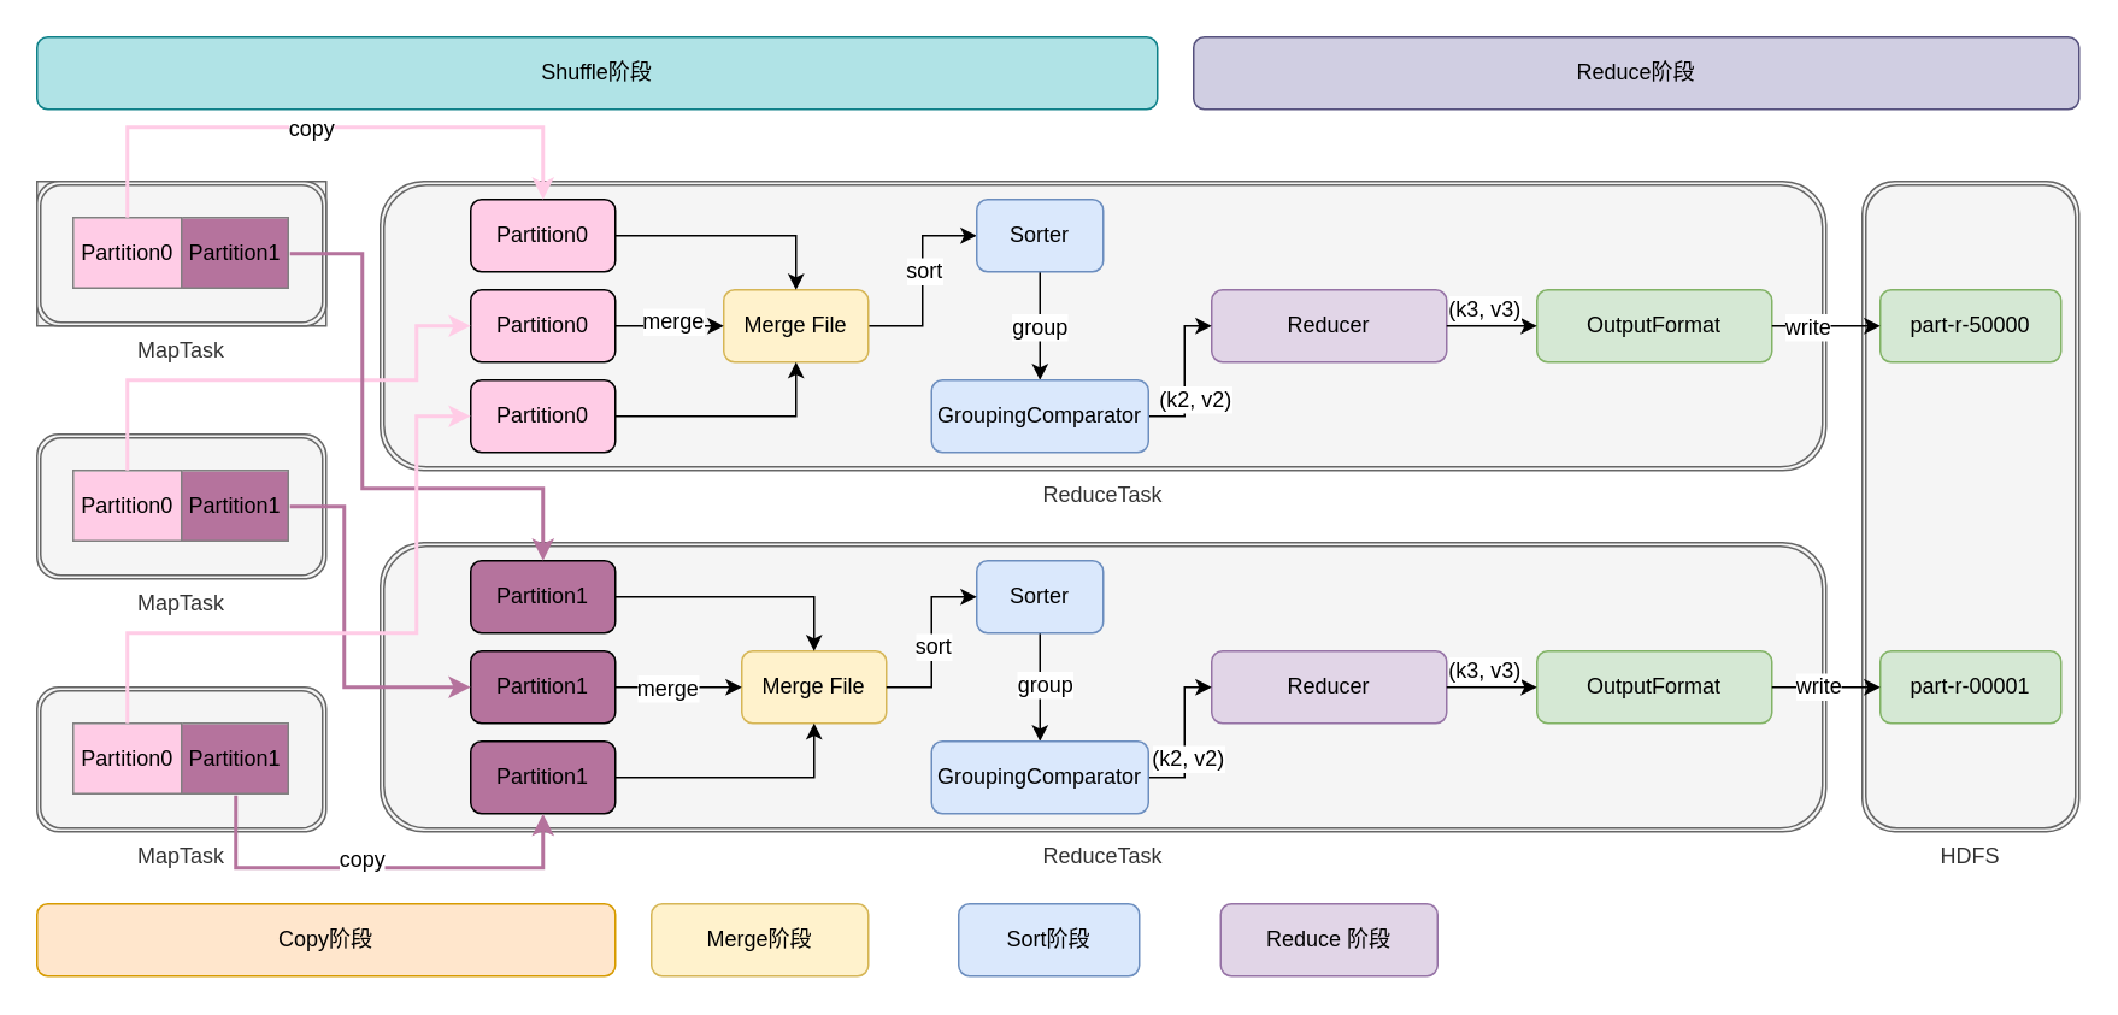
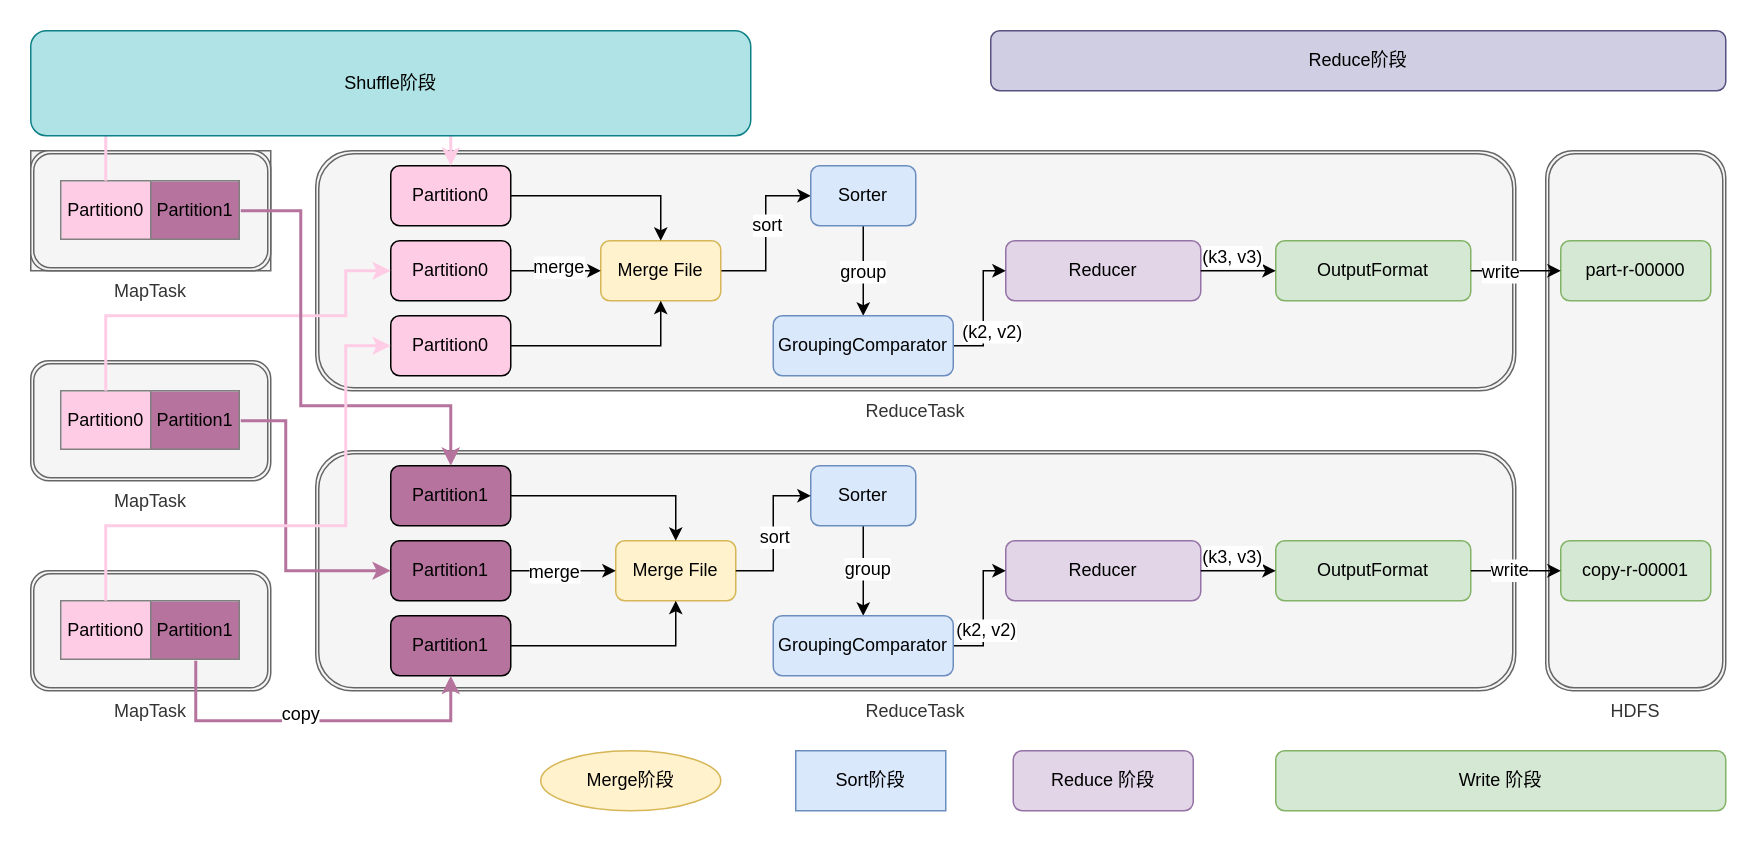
  <mxCell id="0" />
  <mxCell id="1" parent="0" />
  <mxCell id="2" value="" style="group;fillColor=#f5f5f5;strokeColor=#666666;fontColor=#333333;" parent="1" vertex="1" connectable="0"><mxGeometry x="20" y="100" width="160" height="80" as="geometry" /></mxCell>
  <mxCell id="3" value="MapTask" style="shape=ext;double=1;rounded=1;whiteSpace=wrap;html=1;labelPosition=center;verticalLabelPosition=bottom;align=center;verticalAlign=top;fillColor=#f5f5f5;strokeColor=#666666;fontColor=#333333;" parent="2" vertex="1"><mxGeometry width="160" height="80" as="geometry" /></mxCell>
  <mxCell id="4" value="&lt;table border=&quot;1&quot; width=&quot;100%&quot; style=&quot;width: 100% ; height: 100% ; border-collapse: collapse&quot;&gt;&lt;tbody&gt;&lt;tr&gt;&lt;td align=&quot;center&quot; style=&quot;background-color: rgb(255 , 204 , 230)&quot;&gt;Partition0&lt;/td&gt;&lt;td align=&quot;center&quot; style=&quot;background-color: rgb(181 , 115 , 157)&quot;&gt;Partition1&lt;/td&gt;&lt;/tr&gt;&lt;/tbody&gt;&lt;/table&gt;" style="text;html=1;strokeColor=none;fillColor=none;overflow=fill;" parent="2" vertex="1"><mxGeometry x="20" y="20" width="120" height="40" as="geometry" /></mxCell>
  <mxCell id="5" value="MapTask" style="shape=ext;double=1;rounded=1;whiteSpace=wrap;html=1;labelPosition=center;verticalLabelPosition=bottom;align=center;verticalAlign=top;fillColor=#f5f5f5;strokeColor=#666666;fontColor=#333333;" parent="1" vertex="1"><mxGeometry x="20" y="240" width="160" height="80" as="geometry" /></mxCell>
  <mxCell id="6" value="&lt;table border=&quot;1&quot; width=&quot;100%&quot; style=&quot;width: 100% ; height: 100% ; border-collapse: collapse&quot;&gt;&lt;tbody&gt;&lt;tr&gt;&lt;td align=&quot;center&quot; style=&quot;background-color: rgb(255 , 204 , 230)&quot;&gt;Partition0&lt;/td&gt;&lt;td align=&quot;center&quot; style=&quot;background-color: rgb(181 , 115 , 157)&quot;&gt;Partition1&lt;/td&gt;&lt;/tr&gt;&lt;/tbody&gt;&lt;/table&gt;" style="text;html=1;strokeColor=none;fillColor=none;overflow=fill;" parent="1" vertex="1"><mxGeometry x="40" y="260" width="120" height="40" as="geometry" /></mxCell>
  <mxCell id="7" value="MapTask" style="shape=ext;double=1;rounded=1;whiteSpace=wrap;html=1;labelPosition=center;verticalLabelPosition=bottom;align=center;verticalAlign=top;fillColor=#f5f5f5;strokeColor=#666666;fontColor=#333333;" parent="1" vertex="1"><mxGeometry x="20" y="380" width="160" height="80" as="geometry" /></mxCell>
  <mxCell id="8" value="&lt;table border=&quot;1&quot; width=&quot;100%&quot; style=&quot;width: 100% ; height: 100% ; border-collapse: collapse&quot;&gt;&lt;tbody&gt;&lt;tr&gt;&lt;td align=&quot;center&quot; style=&quot;background-color: rgb(255 , 204 , 230)&quot;&gt;Partition0&lt;/td&gt;&lt;td align=&quot;center&quot; style=&quot;background-color: rgb(181 , 115 , 157)&quot;&gt;Partition1&lt;/td&gt;&lt;/tr&gt;&lt;/tbody&gt;&lt;/table&gt;" style="text;html=1;strokeColor=none;fillColor=none;overflow=fill;" parent="1" vertex="1"><mxGeometry x="40" y="400" width="120" height="40" as="geometry" /></mxCell>
- <mxCell id="9" value="Copy阶段" style="rounded=1;whiteSpace=wrap;html=1;fillColor=#ffe6cc;strokeColor=#d79b00;" parent="1" vertex="1"><mxGeometry x="20" y="500" width="320" height="40" as="geometry" /></mxCell>
- <mxCell id="10" value="Merge阶段" style="rounded=1;whiteSpace=wrap;html=1;fillColor=#fff2cc;strokeColor=#d6b656;" parent="1" vertex="1"><mxGeometry x="360" y="500" width="120" height="40" as="geometry" /></mxCell>
- <mxCell id="11" value="Sort阶段" style="rounded=1;whiteSpace=wrap;html=1;fillColor=#dae8fc;strokeColor=#6c8ebf;" parent="1" vertex="1"><mxGeometry x="530" y="500" width="100" height="40" as="geometry" /></mxCell>
+ <mxCell id="10" value="Merge阶段" style="ellipse;whiteSpace=wrap;html=1;fillColor=#fff2cc;strokeColor=#d6b656;" parent="1" vertex="1"><mxGeometry x="360" y="500" width="120" height="40" as="geometry" /></mxCell>
+ <mxCell id="11" value="Sort阶段" style="whiteSpace=wrap;html=1;fillColor=#dae8fc;strokeColor=#6c8ebf;rounded=0;" parent="1" vertex="1"><mxGeometry x="530" y="500" width="100" height="40" as="geometry" /></mxCell>
  <mxCell id="12" value="Reduce 阶段" style="rounded=1;whiteSpace=wrap;html=1;fillColor=#e1d5e7;strokeColor=#9673a6;" parent="1" vertex="1"><mxGeometry x="675" y="500" width="120" height="40" as="geometry" /></mxCell>
  <mxCell id="13" value="HDFS" style="shape=ext;double=1;rounded=1;whiteSpace=wrap;html=1;labelPosition=center;verticalLabelPosition=bottom;align=center;verticalAlign=top;fillColor=#f5f5f5;strokeColor=#666666;fontColor=#333333;" parent="1" vertex="1"><mxGeometry x="1030" y="100" width="120" height="360" as="geometry" /></mxCell>
- <mxCell id="14" value="part-r-50000" style="rounded=1;whiteSpace=wrap;html=1;fillColor=#d5e8d4;strokeColor=#82b366;" parent="1" vertex="1"><mxGeometry x="1040" y="160" width="100" height="40" as="geometry" /></mxCell>
- <mxCell id="15" value="part-r-00001" style="rounded=1;whiteSpace=wrap;html=1;fillColor=#d5e8d4;strokeColor=#82b366;" parent="1" vertex="1"><mxGeometry x="1040" y="360" width="100" height="40" as="geometry" /></mxCell>
+ <mxCell id="14" value="part-r-00000" style="rounded=1;whiteSpace=wrap;html=1;fillColor=#d5e8d4;strokeColor=#82b366;" parent="1" vertex="1"><mxGeometry x="1040" y="160" width="100" height="40" as="geometry" /></mxCell>
+ <mxCell id="15" value="copy-r-00001" style="rounded=1;whiteSpace=wrap;html=1;fillColor=#d5e8d4;strokeColor=#82b366;" parent="1" vertex="1"><mxGeometry x="1040" y="360" width="100" height="40" as="geometry" /></mxCell>
+ <mxCell id="16" value="Write 阶段" style="rounded=1;whiteSpace=wrap;html=1;fillColor=#d5e8d4;strokeColor=#82b366;" parent="1" vertex="1"><mxGeometry x="850" y="500" width="300" height="40" as="geometry" /></mxCell>
  <mxCell id="17" value="ReduceTask" style="shape=ext;double=1;rounded=1;whiteSpace=wrap;html=1;fillColor=#f5f5f5;strokeColor=#666666;fontColor=#333333;labelPosition=center;verticalLabelPosition=bottom;align=center;verticalAlign=top;" parent="1" vertex="1"><mxGeometry x="210" y="100" width="800" height="160" as="geometry" /></mxCell>
  <mxCell id="18" value="Partition0" style="rounded=1;whiteSpace=wrap;html=1;fillColor=#FFCCE6;" parent="1" vertex="1"><mxGeometry x="260" y="110" width="80" height="40" as="geometry" /></mxCell>
  <mxCell id="19" value="Partition0" style="rounded=1;whiteSpace=wrap;html=1;fillColor=#FFCCE6;" parent="1" vertex="1"><mxGeometry x="260" y="160" width="80" height="40" as="geometry" /></mxCell>
  <mxCell id="20" value="Partition0" style="rounded=1;whiteSpace=wrap;html=1;fillColor=#FFCCE6;" parent="1" vertex="1"><mxGeometry x="260" y="210" width="80" height="40" as="geometry" /></mxCell>
  <mxCell id="21" style="edgeStyle=orthogonalEdgeStyle;rounded=0;orthogonalLoop=1;jettySize=auto;html=1;entryX=0;entryY=0.5;entryDx=0;entryDy=0;" parent="1" source="23" target="34" edge="1"><mxGeometry relative="1" as="geometry" /></mxCell>
  <mxCell id="22" value="sort" style="text;html=1;align=center;verticalAlign=middle;resizable=0;points=[];;labelBackgroundColor=#ffffff;" parent="21" vertex="1" connectable="0"><mxGeometry x="0.1" relative="1" as="geometry"><mxPoint as="offset" /></mxGeometry></mxCell>
  <mxCell id="23" value="Merge File" style="rounded=1;whiteSpace=wrap;html=1;fillColor=#fff2cc;strokeColor=#d6b656;" parent="1" vertex="1"><mxGeometry x="400" y="160" width="80" height="40" as="geometry" /></mxCell>
  <mxCell id="24" style="edgeStyle=orthogonalEdgeStyle;rounded=0;orthogonalLoop=1;jettySize=auto;html=1;" parent="1" source="18" target="23" edge="1"><mxGeometry relative="1" as="geometry" /></mxCell>
  <mxCell id="25" style="edgeStyle=none;rounded=0;orthogonalLoop=1;jettySize=auto;html=1;" parent="1" source="19" target="23" edge="1"><mxGeometry relative="1" as="geometry" /></mxCell>
  <mxCell id="26" value="merge" style="text;html=1;align=center;verticalAlign=middle;resizable=0;points=[];;labelBackgroundColor=#ffffff;" parent="25" vertex="1" connectable="0"><mxGeometry x="0.033" y="3" relative="1" as="geometry"><mxPoint as="offset" /></mxGeometry></mxCell>
  <mxCell id="27" style="edgeStyle=orthogonalEdgeStyle;rounded=0;orthogonalLoop=1;jettySize=auto;html=1;entryX=0.5;entryY=1;entryDx=0;entryDy=0;" parent="1" source="20" target="23" edge="1"><mxGeometry relative="1" as="geometry" /></mxCell>
  <mxCell id="28" value="Reducer" style="rounded=1;whiteSpace=wrap;html=1;fillColor=#e1d5e7;strokeColor=#9673a6;" parent="1" vertex="1"><mxGeometry x="670" y="160" width="130" height="40" as="geometry" /></mxCell>
  <mxCell id="29" value="OutputFormat" style="rounded=1;whiteSpace=wrap;html=1;fillColor=#d5e8d4;strokeColor=#82b366;" parent="1" vertex="1"><mxGeometry x="850" y="160" width="130" height="40" as="geometry" /></mxCell>
  <mxCell id="30" style="edgeStyle=orthogonalEdgeStyle;rounded=0;orthogonalLoop=1;jettySize=auto;html=1;" parent="1" source="28" target="29" edge="1"><mxGeometry relative="1" as="geometry" /></mxCell>
  <mxCell id="31" value="(k3, v3)" style="text;html=1;align=center;verticalAlign=middle;resizable=0;points=[];;labelBackgroundColor=#ffffff;" parent="30" vertex="1" connectable="0"><mxGeometry x="-0.4" y="1" relative="1" as="geometry"><mxPoint x="5" y="-9" as="offset" /></mxGeometry></mxCell>
  <mxCell id="32" style="edgeStyle=orthogonalEdgeStyle;rounded=0;orthogonalLoop=1;jettySize=auto;html=1;entryX=0.5;entryY=0;entryDx=0;entryDy=0;" edge="1" parent="1" source="34" target="71"><mxGeometry relative="1" as="geometry" /></mxCell>
  <mxCell id="33" value="group" style="text;html=1;align=center;verticalAlign=middle;resizable=0;points=[];;labelBackgroundColor=#ffffff;" vertex="1" connectable="0" parent="32"><mxGeometry y="-1" relative="1" as="geometry"><mxPoint as="offset" /></mxGeometry></mxCell>
  <mxCell id="34" value="Sorter" style="rounded=1;whiteSpace=wrap;html=1;fillColor=#dae8fc;strokeColor=#6c8ebf;" parent="1" vertex="1"><mxGeometry x="540" y="110" width="70" height="40" as="geometry" /></mxCell>
  <mxCell id="35" style="edgeStyle=orthogonalEdgeStyle;rounded=0;orthogonalLoop=1;jettySize=auto;html=1;entryX=0.5;entryY=0;entryDx=0;entryDy=0;strokeColor=#FFCCE6;strokeWidth=2;" parent="1" source="4" target="18" edge="1"><mxGeometry relative="1" as="geometry"><Array as="points"><mxPoint x="70" y="70" /><mxPoint x="300" y="70" /></Array></mxGeometry></mxCell>
  <mxCell id="36" value="copy" style="text;html=1;align=center;verticalAlign=middle;resizable=0;points=[];;labelBackgroundColor=#ffffff;" parent="35" vertex="1" connectable="0"><mxGeometry x="-0.056" relative="1" as="geometry"><mxPoint as="offset" /></mxGeometry></mxCell>
  <mxCell id="37" style="edgeStyle=orthogonalEdgeStyle;rounded=0;orthogonalLoop=1;jettySize=auto;html=1;entryX=0;entryY=0.5;entryDx=0;entryDy=0;strokeColor=#FFCCE6;strokeWidth=2;" parent="1" source="6" target="19" edge="1"><mxGeometry relative="1" as="geometry"><Array as="points"><mxPoint x="70" y="210" /><mxPoint x="230" y="210" /><mxPoint x="230" y="180" /></Array></mxGeometry></mxCell>
  <mxCell id="38" value="ReduceTask" style="shape=ext;double=1;rounded=1;whiteSpace=wrap;html=1;fillColor=#f5f5f5;strokeColor=#666666;fontColor=#333333;labelPosition=center;verticalLabelPosition=bottom;align=center;verticalAlign=top;" parent="1" vertex="1"><mxGeometry x="210" y="300" width="800" height="160" as="geometry" /></mxCell>
  <mxCell id="39" value="Partition1" style="rounded=1;whiteSpace=wrap;html=1;fillColor=#B5739D;" parent="1" vertex="1"><mxGeometry x="260" y="310" width="80" height="40" as="geometry" /></mxCell>
  <mxCell id="40" value="Partition1" style="rounded=1;whiteSpace=wrap;html=1;fillColor=#B5739D;" parent="1" vertex="1"><mxGeometry x="260" y="360" width="80" height="40" as="geometry" /></mxCell>
  <mxCell id="41" value="Partition1" style="rounded=1;whiteSpace=wrap;html=1;fillColor=#B5739D;" parent="1" vertex="1"><mxGeometry x="260" y="410" width="80" height="40" as="geometry" /></mxCell>
  <mxCell id="42" value="Merge File" style="rounded=1;whiteSpace=wrap;html=1;fillColor=#fff2cc;strokeColor=#d6b656;" parent="1" vertex="1"><mxGeometry x="410" y="360" width="80" height="40" as="geometry" /></mxCell>
  <mxCell id="43" style="edgeStyle=orthogonalEdgeStyle;rounded=0;orthogonalLoop=1;jettySize=auto;html=1;" parent="1" source="39" target="42" edge="1"><mxGeometry relative="1" as="geometry" /></mxCell>
  <mxCell id="44" style="edgeStyle=none;rounded=0;orthogonalLoop=1;jettySize=auto;html=1;" parent="1" source="40" target="42" edge="1"><mxGeometry relative="1" as="geometry" /></mxCell>
  <mxCell id="45" value="merge" style="text;html=1;align=center;verticalAlign=middle;resizable=0;points=[];;labelBackgroundColor=#ffffff;" parent="44" vertex="1" connectable="0"><mxGeometry x="-0.2" relative="1" as="geometry"><mxPoint as="offset" /></mxGeometry></mxCell>
  <mxCell id="46" style="edgeStyle=orthogonalEdgeStyle;rounded=0;orthogonalLoop=1;jettySize=auto;html=1;entryX=0.5;entryY=1;entryDx=0;entryDy=0;" parent="1" source="41" target="42" edge="1"><mxGeometry relative="1" as="geometry" /></mxCell>
  <mxCell id="47" style="edgeStyle=orthogonalEdgeStyle;rounded=0;orthogonalLoop=1;jettySize=auto;html=1;entryX=0.5;entryY=0;entryDx=0;entryDy=0;" edge="1" parent="1" source="49" target="72"><mxGeometry relative="1" as="geometry" /></mxCell>
  <mxCell id="48" value="group" style="text;html=1;align=center;verticalAlign=middle;resizable=0;points=[];;labelBackgroundColor=#ffffff;" vertex="1" connectable="0" parent="47"><mxGeometry x="-0.067" y="2" relative="1" as="geometry"><mxPoint as="offset" /></mxGeometry></mxCell>
  <mxCell id="49" value="Sorter" style="rounded=1;whiteSpace=wrap;html=1;fillColor=#dae8fc;strokeColor=#6c8ebf;" parent="1" vertex="1"><mxGeometry x="540" y="310" width="70" height="40" as="geometry" /></mxCell>
  <mxCell id="50" style="edgeStyle=orthogonalEdgeStyle;rounded=0;orthogonalLoop=1;jettySize=auto;html=1;entryX=0;entryY=0.5;entryDx=0;entryDy=0;" parent="1" source="42" target="49" edge="1"><mxGeometry relative="1" as="geometry" /></mxCell>
  <mxCell id="51" value="sort" style="text;html=1;align=center;verticalAlign=middle;resizable=0;points=[];;labelBackgroundColor=#ffffff;" parent="50" vertex="1" connectable="0"><mxGeometry x="-0.04" relative="1" as="geometry"><mxPoint as="offset" /></mxGeometry></mxCell>
  <mxCell id="52" value="Reducer" style="rounded=1;whiteSpace=wrap;html=1;fillColor=#e1d5e7;strokeColor=#9673a6;" parent="1" vertex="1"><mxGeometry x="670" y="360" width="130" height="40" as="geometry" /></mxCell>
  <mxCell id="53" style="edgeStyle=orthogonalEdgeStyle;rounded=0;orthogonalLoop=1;jettySize=auto;html=1;entryX=0;entryY=0.5;entryDx=0;entryDy=0;exitX=1;exitY=0.5;exitDx=0;exitDy=0;" parent="1" source="72" target="52" edge="1"><mxGeometry relative="1" as="geometry"><Array as="points"><mxPoint x="655" y="430" /><mxPoint x="655" y="380" /></Array></mxGeometry></mxCell>
  <mxCell id="54" value="(k2, v2)" style="text;html=1;align=center;verticalAlign=middle;resizable=0;points=[];;labelBackgroundColor=#ffffff;" parent="53" vertex="1" connectable="0"><mxGeometry x="-0.267" y="-1" relative="1" as="geometry"><mxPoint as="offset" /></mxGeometry></mxCell>
  <mxCell id="55" value="OutputFormat" style="rounded=1;whiteSpace=wrap;html=1;fillColor=#d5e8d4;strokeColor=#82b366;" parent="1" vertex="1"><mxGeometry x="850" y="360" width="130" height="40" as="geometry" /></mxCell>
  <mxCell id="56" style="edgeStyle=orthogonalEdgeStyle;rounded=0;orthogonalLoop=1;jettySize=auto;html=1;" parent="1" source="52" target="55" edge="1"><mxGeometry relative="1" as="geometry" /></mxCell>
  <mxCell id="57" value="(k3, v3)" style="text;html=1;align=center;verticalAlign=middle;resizable=0;points=[];;labelBackgroundColor=#ffffff;" parent="56" vertex="1" connectable="0"><mxGeometry x="-0.32" y="-1" relative="1" as="geometry"><mxPoint x="3" y="-11" as="offset" /></mxGeometry></mxCell>
  <mxCell id="58" style="edgeStyle=orthogonalEdgeStyle;rounded=0;orthogonalLoop=1;jettySize=auto;html=1;entryX=0;entryY=0.5;entryDx=0;entryDy=0;" parent="1" source="29" target="14" edge="1"><mxGeometry relative="1" as="geometry" /></mxCell>
  <mxCell id="59" value="write" style="text;html=1;align=center;verticalAlign=middle;resizable=0;points=[];;labelBackgroundColor=#ffffff;" vertex="1" connectable="0" parent="58"><mxGeometry x="-0.367" relative="1" as="geometry"><mxPoint as="offset" /></mxGeometry></mxCell>
  <mxCell id="60" style="edgeStyle=orthogonalEdgeStyle;curved=1;rounded=0;orthogonalLoop=1;jettySize=auto;html=1;entryX=0;entryY=0.5;entryDx=0;entryDy=0;strokeColor=#000000;" parent="1" source="55" target="15" edge="1"><mxGeometry relative="1" as="geometry" /></mxCell>
  <mxCell id="61" value="write" style="text;html=1;align=center;verticalAlign=middle;resizable=0;points=[];;labelBackgroundColor=#ffffff;" vertex="1" connectable="0" parent="60"><mxGeometry x="-0.167" y="1" relative="1" as="geometry"><mxPoint as="offset" /></mxGeometry></mxCell>
  <mxCell id="62" style="edgeStyle=orthogonalEdgeStyle;rounded=0;orthogonalLoop=1;jettySize=auto;html=1;exitX=1;exitY=0.5;exitDx=0;exitDy=0;strokeColor=#B5739D;strokeWidth=2;" parent="1" source="4" target="39" edge="1"><mxGeometry relative="1" as="geometry"><Array as="points"><mxPoint x="200" y="140" /><mxPoint x="200" y="270" /><mxPoint x="300" y="270" /></Array></mxGeometry></mxCell>
  <mxCell id="63" style="edgeStyle=orthogonalEdgeStyle;rounded=0;orthogonalLoop=1;jettySize=auto;html=1;entryX=0.5;entryY=1;entryDx=0;entryDy=0;strokeColor=#B5739D;strokeWidth=2;" parent="1" source="8" target="41" edge="1"><mxGeometry relative="1" as="geometry"><Array as="points"><mxPoint x="130" y="480" /><mxPoint x="300" y="480" /></Array></mxGeometry></mxCell>
  <mxCell id="64" value="copy" style="text;html=1;align=center;verticalAlign=middle;resizable=0;points=[];;labelBackgroundColor=#ffffff;" parent="63" vertex="1" connectable="0"><mxGeometry x="-0.092" y="5" relative="1" as="geometry"><mxPoint as="offset" /></mxGeometry></mxCell>
  <mxCell id="65" style="edgeStyle=orthogonalEdgeStyle;rounded=0;orthogonalLoop=1;jettySize=auto;html=1;entryX=0;entryY=0.5;entryDx=0;entryDy=0;strokeColor=#B5739D;strokeWidth=2;exitX=1;exitY=0.5;exitDx=0;exitDy=0;" parent="1" source="6" target="40" edge="1"><mxGeometry relative="1" as="geometry"><Array as="points"><mxPoint x="190" y="280" /><mxPoint x="190" y="380" /></Array></mxGeometry></mxCell>
  <mxCell id="66" style="edgeStyle=orthogonalEdgeStyle;rounded=0;orthogonalLoop=1;jettySize=auto;html=1;strokeColor=#FFCCE6;strokeWidth=2;" parent="1" source="8" target="20" edge="1"><mxGeometry relative="1" as="geometry"><Array as="points"><mxPoint x="70" y="350" /><mxPoint x="230" y="350" /><mxPoint x="230" y="230" /></Array></mxGeometry></mxCell>
- <mxCell id="67" value="Shuffle阶段" style="rounded=1;whiteSpace=wrap;html=1;fillColor=#b0e3e6;strokeColor=#0e8088;" vertex="1" parent="1"><mxGeometry x="20" y="20" width="620" height="40" as="geometry" /></mxCell>
+ <mxCell id="67" value="Shuffle阶段" style="rounded=1;whiteSpace=wrap;html=1;fillColor=#b0e3e6;strokeColor=#0e8088;" vertex="1" parent="1"><mxGeometry x="20" y="20" width="480" height="70" as="geometry" /></mxCell>
  <mxCell id="68" value="Reduce阶段" style="rounded=1;whiteSpace=wrap;html=1;fillColor=#d0cee2;strokeColor=#56517e;" vertex="1" parent="1"><mxGeometry x="660" y="20" width="490" height="40" as="geometry" /></mxCell>
  <mxCell id="69" style="edgeStyle=orthogonalEdgeStyle;rounded=0;orthogonalLoop=1;jettySize=auto;html=1;entryX=0;entryY=0.5;entryDx=0;entryDy=0;" edge="1" parent="1" source="71" target="28"><mxGeometry relative="1" as="geometry"><Array as="points"><mxPoint x="655" y="230" /><mxPoint x="655" y="180" /></Array></mxGeometry></mxCell>
  <mxCell id="70" value="(k2, v2)" style="text;html=1;align=center;verticalAlign=middle;resizable=0;points=[];;labelBackgroundColor=#ffffff;" vertex="1" connectable="0" parent="69"><mxGeometry x="0.2" y="-1" relative="1" as="geometry"><mxPoint x="4" y="21" as="offset" /></mxGeometry></mxCell>
  <mxCell id="71" value="GroupingComparator" style="rounded=1;whiteSpace=wrap;html=1;fillColor=#dae8fc;strokeColor=#6c8ebf;" vertex="1" parent="1"><mxGeometry x="515" y="210" width="120" height="40" as="geometry" /></mxCell>
  <mxCell id="72" value="GroupingComparator" style="rounded=1;whiteSpace=wrap;html=1;fillColor=#dae8fc;strokeColor=#6c8ebf;" vertex="1" parent="1"><mxGeometry x="515" y="410" width="120" height="40" as="geometry" /></mxCell>
